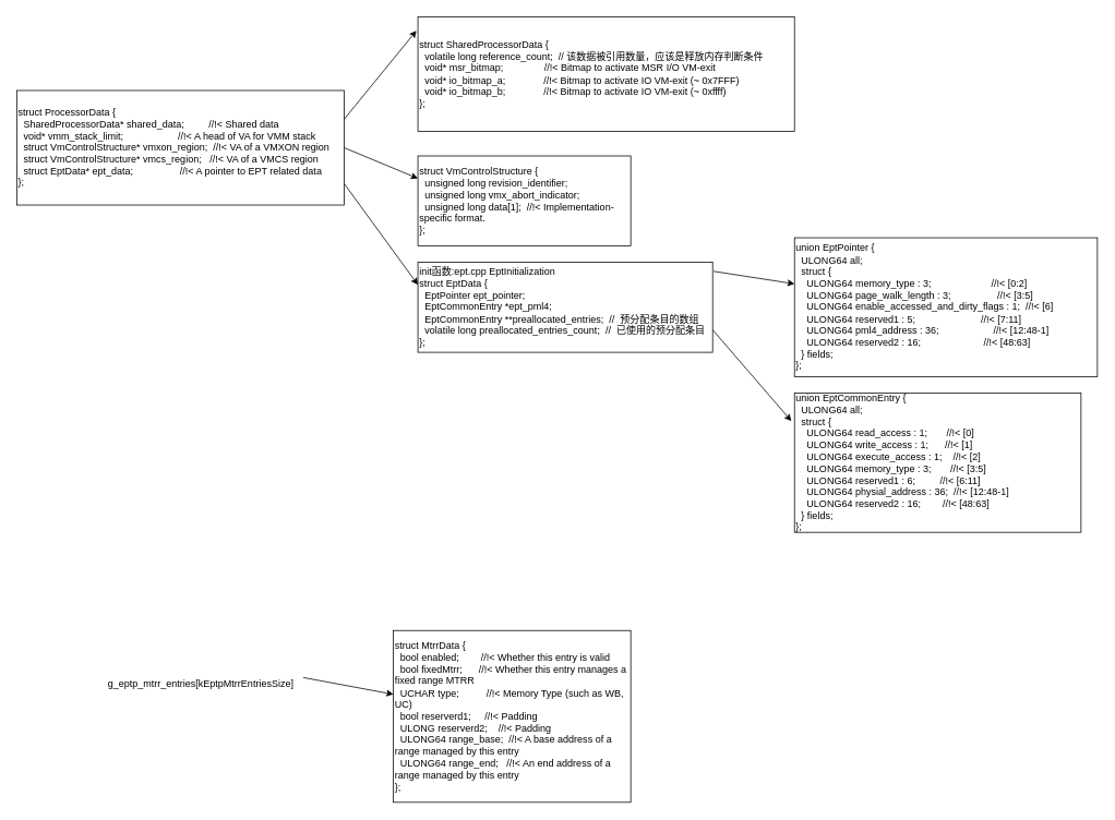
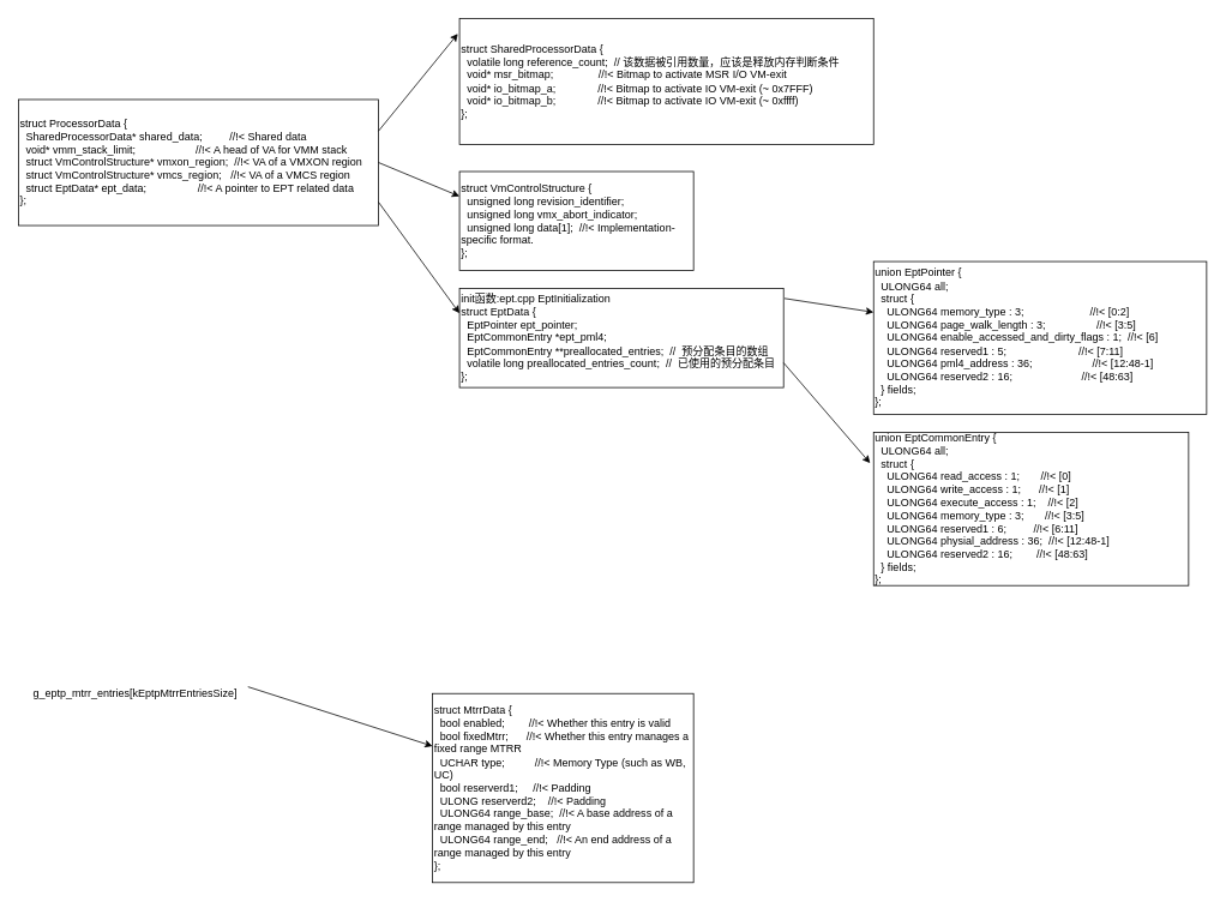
  <mxCell id="0" />
  <mxCell id="1" parent="0" />
  <mxCell id="2" value="&lt;div style=&quot;&quot;&gt;&lt;span style=&quot;background-color: initial;&quot;&gt;struct SharedProcessorData {&lt;/span&gt;&lt;/div&gt;&lt;div style=&quot;&quot;&gt;&lt;span style=&quot;background-color: initial;&quot;&gt;&amp;nbsp; volatile long reference_count;&amp;nbsp; // 该数据被引用数量，应该是释放内存判断条件&lt;/span&gt;&lt;/div&gt;&amp;nbsp; void* msr_bitmap;&amp;nbsp; &amp;nbsp; &amp;nbsp; &amp;nbsp; &amp;nbsp; &amp;nbsp; &amp;nbsp; &amp;nbsp;//!&amp;lt; Bitmap to activate MSR I/O VM-exit&lt;br&gt;&amp;nbsp; void* io_bitmap_a;&amp;nbsp; &amp;nbsp; &amp;nbsp; &amp;nbsp; &amp;nbsp; &amp;nbsp; &amp;nbsp; //!&amp;lt; Bitmap to activate IO VM-exit (~ 0x7FFF)&lt;br&gt;&amp;nbsp; void* io_bitmap_b;&amp;nbsp; &amp;nbsp; &amp;nbsp; &amp;nbsp; &amp;nbsp; &amp;nbsp; &amp;nbsp; //!&amp;lt; Bitmap to activate IO VM-exit (~ 0xffff)&lt;br&gt;};" style="rounded=0;whiteSpace=wrap;html=1;align=left;" vertex="1" parent="1"><mxGeometry x="510" y="20" width="460" height="140" as="geometry" /></mxCell>
  <mxCell id="3" value="struct ProcessorData {&lt;br&gt;&amp;nbsp; SharedProcessorData* shared_data;&amp;nbsp; &amp;nbsp; &amp;nbsp; &amp;nbsp; &amp;nbsp;//!&amp;lt; Shared data&lt;br&gt;&amp;nbsp; void* vmm_stack_limit;&amp;nbsp; &amp;nbsp; &amp;nbsp; &amp;nbsp; &amp;nbsp; &amp;nbsp; &amp;nbsp; &amp;nbsp; &amp;nbsp; &amp;nbsp; //!&amp;lt; A head of VA for VMM stack&lt;br&gt;&amp;nbsp; struct VmControlStructure* vmxon_region;&amp;nbsp; //!&amp;lt; VA of a VMXON region&lt;br&gt;&amp;nbsp; struct VmControlStructure* vmcs_region;&amp;nbsp; &amp;nbsp;//!&amp;lt; VA of a VMCS region&lt;br&gt;&amp;nbsp; struct EptData* ept_data;&amp;nbsp; &amp;nbsp; &amp;nbsp; &amp;nbsp; &amp;nbsp; &amp;nbsp; &amp;nbsp; &amp;nbsp; &amp;nbsp;//!&amp;lt; A pointer to EPT related data&lt;br&gt;};" style="rounded=0;whiteSpace=wrap;html=1;align=left;" vertex="1" parent="1"><mxGeometry x="20" y="110" width="400" height="140" as="geometry" /></mxCell>
  <mxCell id="4" value="" style="endArrow=classic;html=1;rounded=0;exitX=1;exitY=0.25;exitDx=0;exitDy=0;entryX=-0.004;entryY=0.121;entryDx=0;entryDy=0;entryPerimeter=0;" edge="1" parent="1" source="3" target="2"><mxGeometry width="50" height="50" relative="1" as="geometry"><mxPoint x="420" y="180" as="sourcePoint" /><mxPoint x="490" y="220" as="targetPoint" /></mxGeometry></mxCell>
  <mxCell id="5" value="struct VmControlStructure {&lt;br&gt;&amp;nbsp; unsigned long revision_identifier;&lt;br&gt;&amp;nbsp; unsigned long vmx_abort_indicator;&lt;br&gt;&amp;nbsp; unsigned long data[1];&amp;nbsp; //!&amp;lt; Implementation-specific format.&lt;br&gt;};" style="rounded=0;whiteSpace=wrap;html=1;align=left;" vertex="1" parent="1"><mxGeometry x="510" y="190" width="260" height="110" as="geometry" /></mxCell>
  <mxCell id="6" value="" style="endArrow=classic;html=1;rounded=0;exitX=1;exitY=0.5;exitDx=0;exitDy=0;entryX=0;entryY=0.25;entryDx=0;entryDy=0;" edge="1" parent="1" source="3" target="5"><mxGeometry width="50" height="50" relative="1" as="geometry"><mxPoint x="460" y="240" as="sourcePoint" /><mxPoint x="510" y="190" as="targetPoint" /></mxGeometry></mxCell>
  <mxCell id="7" value="init函数:ept.cpp&amp;nbsp;EptInitialization&lt;br&gt;struct EptData {&lt;br&gt;&amp;nbsp; EptPointer ept_pointer;&lt;br&gt;&amp;nbsp; EptCommonEntry *ept_pml4;&lt;br&gt;&amp;nbsp; EptCommonEntry **preallocated_entries;&amp;nbsp; //&amp;nbsp; 预分配条目的数组&lt;br&gt;&amp;nbsp; volatile long preallocated_entries_count;&amp;nbsp; //&amp;nbsp; 已使用的预分配条目&lt;br&gt;};" style="rounded=0;whiteSpace=wrap;html=1;align=left;" vertex="1" parent="1"><mxGeometry x="510" y="320" width="360" height="110" as="geometry" /></mxCell>
  <mxCell id="8" value="" style="endArrow=classic;html=1;rounded=0;exitX=1;exitY=0.814;exitDx=0;exitDy=0;exitPerimeter=0;entryX=0;entryY=0.25;entryDx=0;entryDy=0;" edge="1" parent="1" source="3" target="7"><mxGeometry width="50" height="50" relative="1" as="geometry"><mxPoint x="440" y="470" as="sourcePoint" /><mxPoint x="480" y="400" as="targetPoint" /></mxGeometry></mxCell>
  <mxCell id="9" value="&lt;div&gt;union EptPointer {&lt;/div&gt;&lt;div&gt;&amp;nbsp; ULONG64 all;&lt;/div&gt;&lt;div&gt;&amp;nbsp; struct {&lt;/div&gt;&lt;div&gt;&amp;nbsp; &amp;nbsp; ULONG64 memory_type : 3;&amp;nbsp; &amp;nbsp; &amp;nbsp; &amp;nbsp; &amp;nbsp; &amp;nbsp; &amp;nbsp; &amp;nbsp; &amp;nbsp; &amp;nbsp; &amp;nbsp; //!&amp;lt; [0:2]&lt;/div&gt;&lt;div&gt;&amp;nbsp; &amp;nbsp; ULONG64 page_walk_length : 3;&amp;nbsp; &amp;nbsp; &amp;nbsp; &amp;nbsp; &amp;nbsp; &amp;nbsp; &amp;nbsp; &amp;nbsp; &amp;nbsp;//!&amp;lt; [3:5]&lt;/div&gt;&lt;div&gt;&amp;nbsp; &amp;nbsp; ULONG64 enable_accessed_and_dirty_flags : 1;&amp;nbsp; //!&amp;lt; [6]&lt;/div&gt;&lt;div&gt;&amp;nbsp; &amp;nbsp; ULONG64 reserved1 : 5;&amp;nbsp; &amp;nbsp; &amp;nbsp; &amp;nbsp; &amp;nbsp; &amp;nbsp; &amp;nbsp; &amp;nbsp; &amp;nbsp; &amp;nbsp; &amp;nbsp; &amp;nbsp; //!&amp;lt; [7:11]&lt;/div&gt;&lt;div&gt;&amp;nbsp; &amp;nbsp; ULONG64 pml4_address : 36;&amp;nbsp; &amp;nbsp; &amp;nbsp; &amp;nbsp; &amp;nbsp; &amp;nbsp; &amp;nbsp; &amp;nbsp; &amp;nbsp; &amp;nbsp; //!&amp;lt; [12:48-1]&lt;/div&gt;&lt;div&gt;&amp;nbsp; &amp;nbsp; ULONG64 reserved2 : 16;&amp;nbsp; &amp;nbsp; &amp;nbsp; &amp;nbsp; &amp;nbsp; &amp;nbsp; &amp;nbsp; &amp;nbsp; &amp;nbsp; &amp;nbsp; &amp;nbsp; &amp;nbsp;//!&amp;lt; [48:63]&lt;/div&gt;&lt;div&gt;&amp;nbsp; } fields;&lt;/div&gt;&lt;div&gt;};&lt;/div&gt;" style="rounded=0;whiteSpace=wrap;html=1;align=left;" vertex="1" parent="1"><mxGeometry x="970" y="290" width="370" height="170" as="geometry" /></mxCell>
  <mxCell id="10" value="" style="endArrow=classic;html=1;rounded=0;exitX=1.003;exitY=0.1;exitDx=0;exitDy=0;exitPerimeter=0;" edge="1" parent="1" source="7" target="9"><mxGeometry width="50" height="50" relative="1" as="geometry"><mxPoint x="870" y="500" as="sourcePoint" /><mxPoint x="920" y="450" as="targetPoint" /></mxGeometry></mxCell>
  <mxCell id="11" value="&lt;div&gt;union EptCommonEntry {&lt;/div&gt;&lt;div&gt;&amp;nbsp; ULONG64 all;&lt;/div&gt;&lt;div&gt;&amp;nbsp; struct {&lt;/div&gt;&lt;div&gt;&amp;nbsp; &amp;nbsp; ULONG64 read_access : 1;&amp;nbsp; &amp;nbsp; &amp;nbsp; &amp;nbsp;//!&amp;lt; [0]&lt;/div&gt;&lt;div&gt;&amp;nbsp; &amp;nbsp; ULONG64 write_access : 1;&amp;nbsp; &amp;nbsp; &amp;nbsp; //!&amp;lt; [1]&lt;/div&gt;&lt;div&gt;&amp;nbsp; &amp;nbsp; ULONG64 execute_access : 1;&amp;nbsp; &amp;nbsp; //!&amp;lt; [2]&lt;/div&gt;&lt;div&gt;&amp;nbsp; &amp;nbsp; ULONG64 memory_type : 3;&amp;nbsp; &amp;nbsp; &amp;nbsp; &amp;nbsp;//!&amp;lt; [3:5]&lt;/div&gt;&lt;div&gt;&amp;nbsp; &amp;nbsp; ULONG64 reserved1 : 6;&amp;nbsp; &amp;nbsp; &amp;nbsp; &amp;nbsp; &amp;nbsp;//!&amp;lt; [6:11]&lt;/div&gt;&lt;div&gt;&amp;nbsp; &amp;nbsp; ULONG64 physial_address : 36;&amp;nbsp; //!&amp;lt; [12:48-1]&lt;/div&gt;&lt;div&gt;&amp;nbsp; &amp;nbsp; ULONG64 reserved2 : 16;&amp;nbsp; &amp;nbsp; &amp;nbsp; &amp;nbsp; //!&amp;lt; [48:63]&lt;/div&gt;&lt;div&gt;&amp;nbsp; } fields;&lt;/div&gt;&lt;div&gt;};&lt;/div&gt;" style="rounded=0;whiteSpace=wrap;html=1;align=left;" vertex="1" parent="1"><mxGeometry x="970" y="480" width="350" height="170" as="geometry" /></mxCell>
  <mxCell id="12" value="" style="endArrow=classic;html=1;rounded=0;exitX=1;exitY=0.75;exitDx=0;exitDy=0;entryX=-0.011;entryY=0.2;entryDx=0;entryDy=0;entryPerimeter=0;" edge="1" parent="1" source="7" target="11"><mxGeometry width="50" height="50" relative="1" as="geometry"><mxPoint x="880" y="490" as="sourcePoint" /><mxPoint x="930" y="440" as="targetPoint" /></mxGeometry></mxCell>
  <mxCell id="13" value="&lt;div&gt;struct MtrrData {&lt;/div&gt;&lt;div&gt;&amp;nbsp; bool enabled;&amp;nbsp; &amp;nbsp; &amp;nbsp; &amp;nbsp; //!&amp;lt; Whether this entry is valid&lt;/div&gt;&lt;div&gt;&amp;nbsp; bool fixedMtrr;&amp;nbsp; &amp;nbsp; &amp;nbsp; //!&amp;lt; Whether this entry manages a fixed range MTRR&lt;/div&gt;&lt;div&gt;&amp;nbsp; UCHAR type;&amp;nbsp; &amp;nbsp; &amp;nbsp; &amp;nbsp; &amp;nbsp; //!&amp;lt; Memory Type (such as WB, UC)&lt;/div&gt;&lt;div&gt;&amp;nbsp; bool reserverd1;&amp;nbsp; &amp;nbsp; &amp;nbsp;//!&amp;lt; Padding&lt;/div&gt;&lt;div&gt;&amp;nbsp; ULONG reserverd2;&amp;nbsp; &amp;nbsp; //!&amp;lt; Padding&lt;/div&gt;&lt;div&gt;&amp;nbsp; ULONG64 range_base;&amp;nbsp; //!&amp;lt; A base address of a range managed by this entry&lt;/div&gt;&lt;div&gt;&amp;nbsp; ULONG64 range_end;&amp;nbsp; &amp;nbsp;//!&amp;lt; An end address of a range managed by this entry&lt;/div&gt;&lt;div&gt;};&lt;/div&gt;" style="rounded=0;whiteSpace=wrap;html=1;align=left;" vertex="1" parent="1"><mxGeometry x="480" y="770" width="290" height="210" as="geometry" /></mxCell>
- <mxCell id="14" value="g_eptp_mtrr_entries[kEptpMtrrEntriesSize]" style="text;html=1;align=center;verticalAlign=middle;whiteSpace=wrap;rounded=0;" vertex="1" parent="1"><mxGeometry x="120" y="820" width="250" height="30" as="geometry" /></mxCell>
+ <mxCell id="14" value="g_eptp_mtrr_entries[kEptpMtrrEntriesSize]" style="text;html=1;align=center;verticalAlign=middle;whiteSpace=wrap;rounded=0;" vertex="1" parent="1"><mxGeometry x="25" y="755" width="250" height="30" as="geometry" /></mxCell>
  <mxCell id="15" value="" style="endArrow=classic;html=1;rounded=0;exitX=1;exitY=0.25;exitDx=0;exitDy=0;" edge="1" parent="1" source="14" target="13"><mxGeometry width="50" height="50" relative="1" as="geometry"><mxPoint x="340" y="860" as="sourcePoint" /><mxPoint x="390" y="810" as="targetPoint" /></mxGeometry></mxCell>
